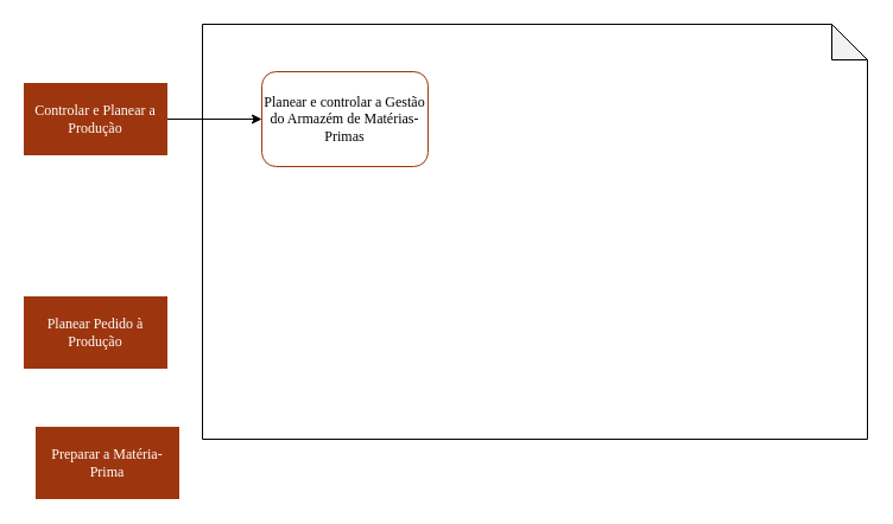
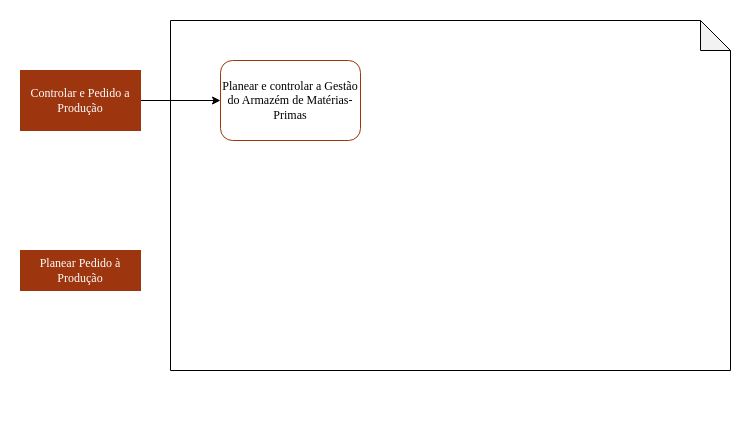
  <mxCell id="0" />
  <mxCell id="1" parent="0" />
  <mxCell id="2" value="" style="shape=note;whiteSpace=wrap;html=1;backgroundOutline=1;darkOpacity=0.05;" vertex="1" parent="1"><mxGeometry x="170" y="20" width="560" height="350" as="geometry" /></mxCell>
  <mxCell id="3" value="" style="edgeStyle=orthogonalEdgeStyle;rounded=0;orthogonalLoop=1;jettySize=auto;html=1;fontFamily=Cambria;fontColor=#000000;" edge="1" parent="1" source="4" target="7"><mxGeometry relative="1" as="geometry" /></mxCell>
- <mxCell id="4" value="Controlar e Planear a Produção" style="rounded=0;whiteSpace=wrap;html=1;fontColor=#FFFFFF;fillColor=#9D360E;strokeColor=#9D360E;fontFamily=Cambria;" vertex="1" parent="1"><mxGeometry x="20" y="70" width="120" height="60" as="geometry" /></mxCell>
- <mxCell id="5" value="Planear Pedido à Produção" style="rounded=0;whiteSpace=wrap;html=1;fontColor=#FFFFFF;strokeColor=#9D360E;fillColor=#9D360E;fontFamily=Cambria;" vertex="1" parent="1"><mxGeometry x="20" y="250" width="120" height="60" as="geometry" /></mxCell>
- <mxCell id="6" value="Preparar a Matéria-Prima" style="rounded=0;whiteSpace=wrap;html=1;fontColor=#FFFFFF;strokeColor=#9D360E;fillColor=#9D360E;fontFamily=Cambria;" vertex="1" parent="1"><mxGeometry x="30" y="360" width="120" height="60" as="geometry" /></mxCell>
+ <mxCell id="4" value="Controlar e Pedido a Produção" style="rounded=0;whiteSpace=wrap;html=1;fontColor=#FFFFFF;fillColor=#9D360E;strokeColor=#9D360E;fontFamily=Cambria;" vertex="1" parent="1"><mxGeometry x="20" y="70" width="120" height="60" as="geometry" /></mxCell>
+ <mxCell id="5" value="Planear Pedido à Produção" style="rounded=0;whiteSpace=wrap;html=1;fontColor=#FFFFFF;strokeColor=#9D360E;fillColor=#9D360E;fontFamily=Cambria;" vertex="1" parent="1"><mxGeometry x="20" y="250" width="120" height="40" as="geometry" /></mxCell>
  <mxCell id="7" value="Planear e controlar a Gestão do Armazém de Matérias-Primas" style="rounded=1;whiteSpace=wrap;html=1;fontFamily=Cambria;fontColor=#000000;strokeColor=#9D360E;fillColor=#FFFFFF;" vertex="1" parent="1"><mxGeometry x="220" y="60" width="140" height="80" as="geometry" /></mxCell>
